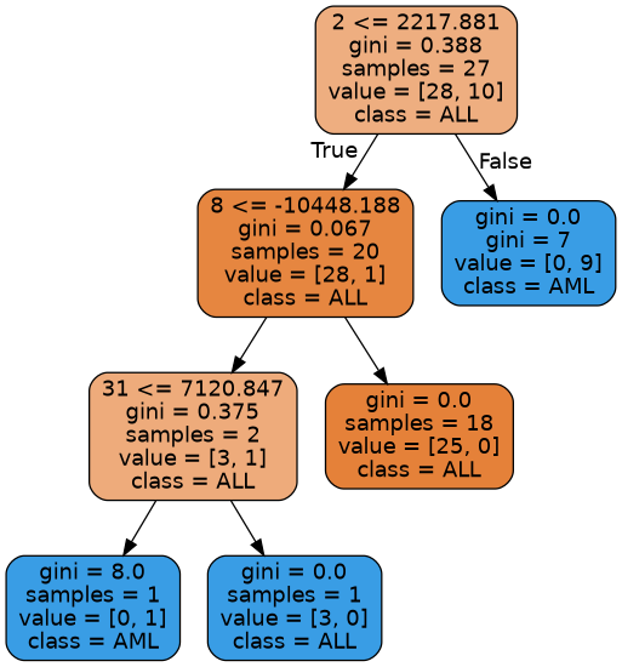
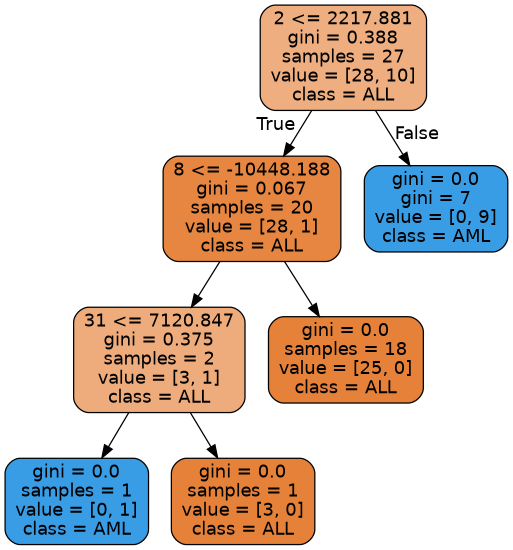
  digraph {
    node [color=black fillcolor="#399de5" fontname=helvetica shape=box style="filled, rounded"]
    edge [fontname=helvetica]
    n1 [fillcolor="#eeae80" label="2 <= 2217.881\ngini = 0.388\nsamples = 27\nvalue = [28, 10]\nclass = ALL"]
    n2 [fillcolor="#e68640" label="8 <= -10448.188\ngini = 0.067\nsamples = 20\nvalue = [28, 1]\nclass = ALL"]
    n3 [label="gini = 0.0\ngini = 7\nvalue = [0, 9]\nclass = AML"]
    n4 [fillcolor="#eeab7b" label="31 <= 7120.847\ngini = 0.375\nsamples = 2\nvalue = [3, 1]\nclass = ALL"]
    n5 [fillcolor="#e58139" label="gini = 0.0\nsamples = 18\nvalue = [25, 0]\nclass = ALL"]
-   n6 [label="gini = 8.0\nsamples = 1\nvalue = [0, 1]\nclass = AML"]
-   n7 [label="gini = 0.0\nsamples = 1\nvalue = [3, 0]\nclass = ALL"]
+   n6 [label="gini = 0.0\nsamples = 1\nvalue = [0, 1]\nclass = AML"]
+   n7 [fillcolor="#e58139" label="gini = 0.0\nsamples = 1\nvalue = [3, 0]\nclass = ALL"]
    n1 -> n2 [headlabel=True labelangle=45 labeldistance=2.5]
    n1 -> n3 [headlabel=False labelangle=-45 labeldistance=2.5]
    n2 -> n4
    n2 -> n5
    n4 -> n6
    n4 -> n7
  }
